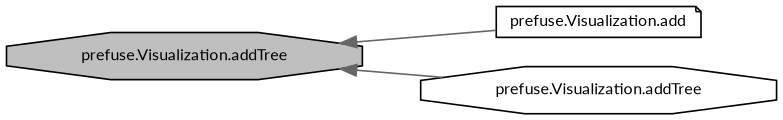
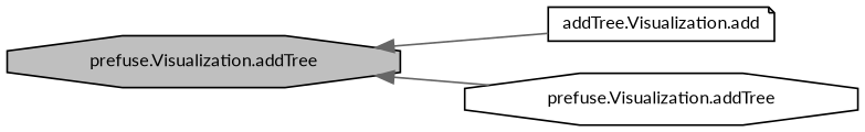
  digraph {
    rankdir=LR
    fontname=Lato
    node [color=black fillcolor=white fontname=Lato fontsize=10 shape=octagon style=filled]
    edge [color=gray40 dir=back fontname=Lato fontsize=10 labelfontname=Helvetica labelfontsize=10 style=solid]
    n1 [fillcolor=grey75 fontcolor=black height=0.2 label="prefuse.Visualization.addTree" width=0.4]
-   n2 [height=0.2 label="prefuse.Visualization.add" shape=note width=0.4]
+   n2 [height=0.2 label="addTree.Visualization.add" shape=note width=0.4]
    n3 [height=0.2 label="prefuse.Visualization.addTree" width=0.4]
    n1 -> n2
    n1 -> n3
  }
